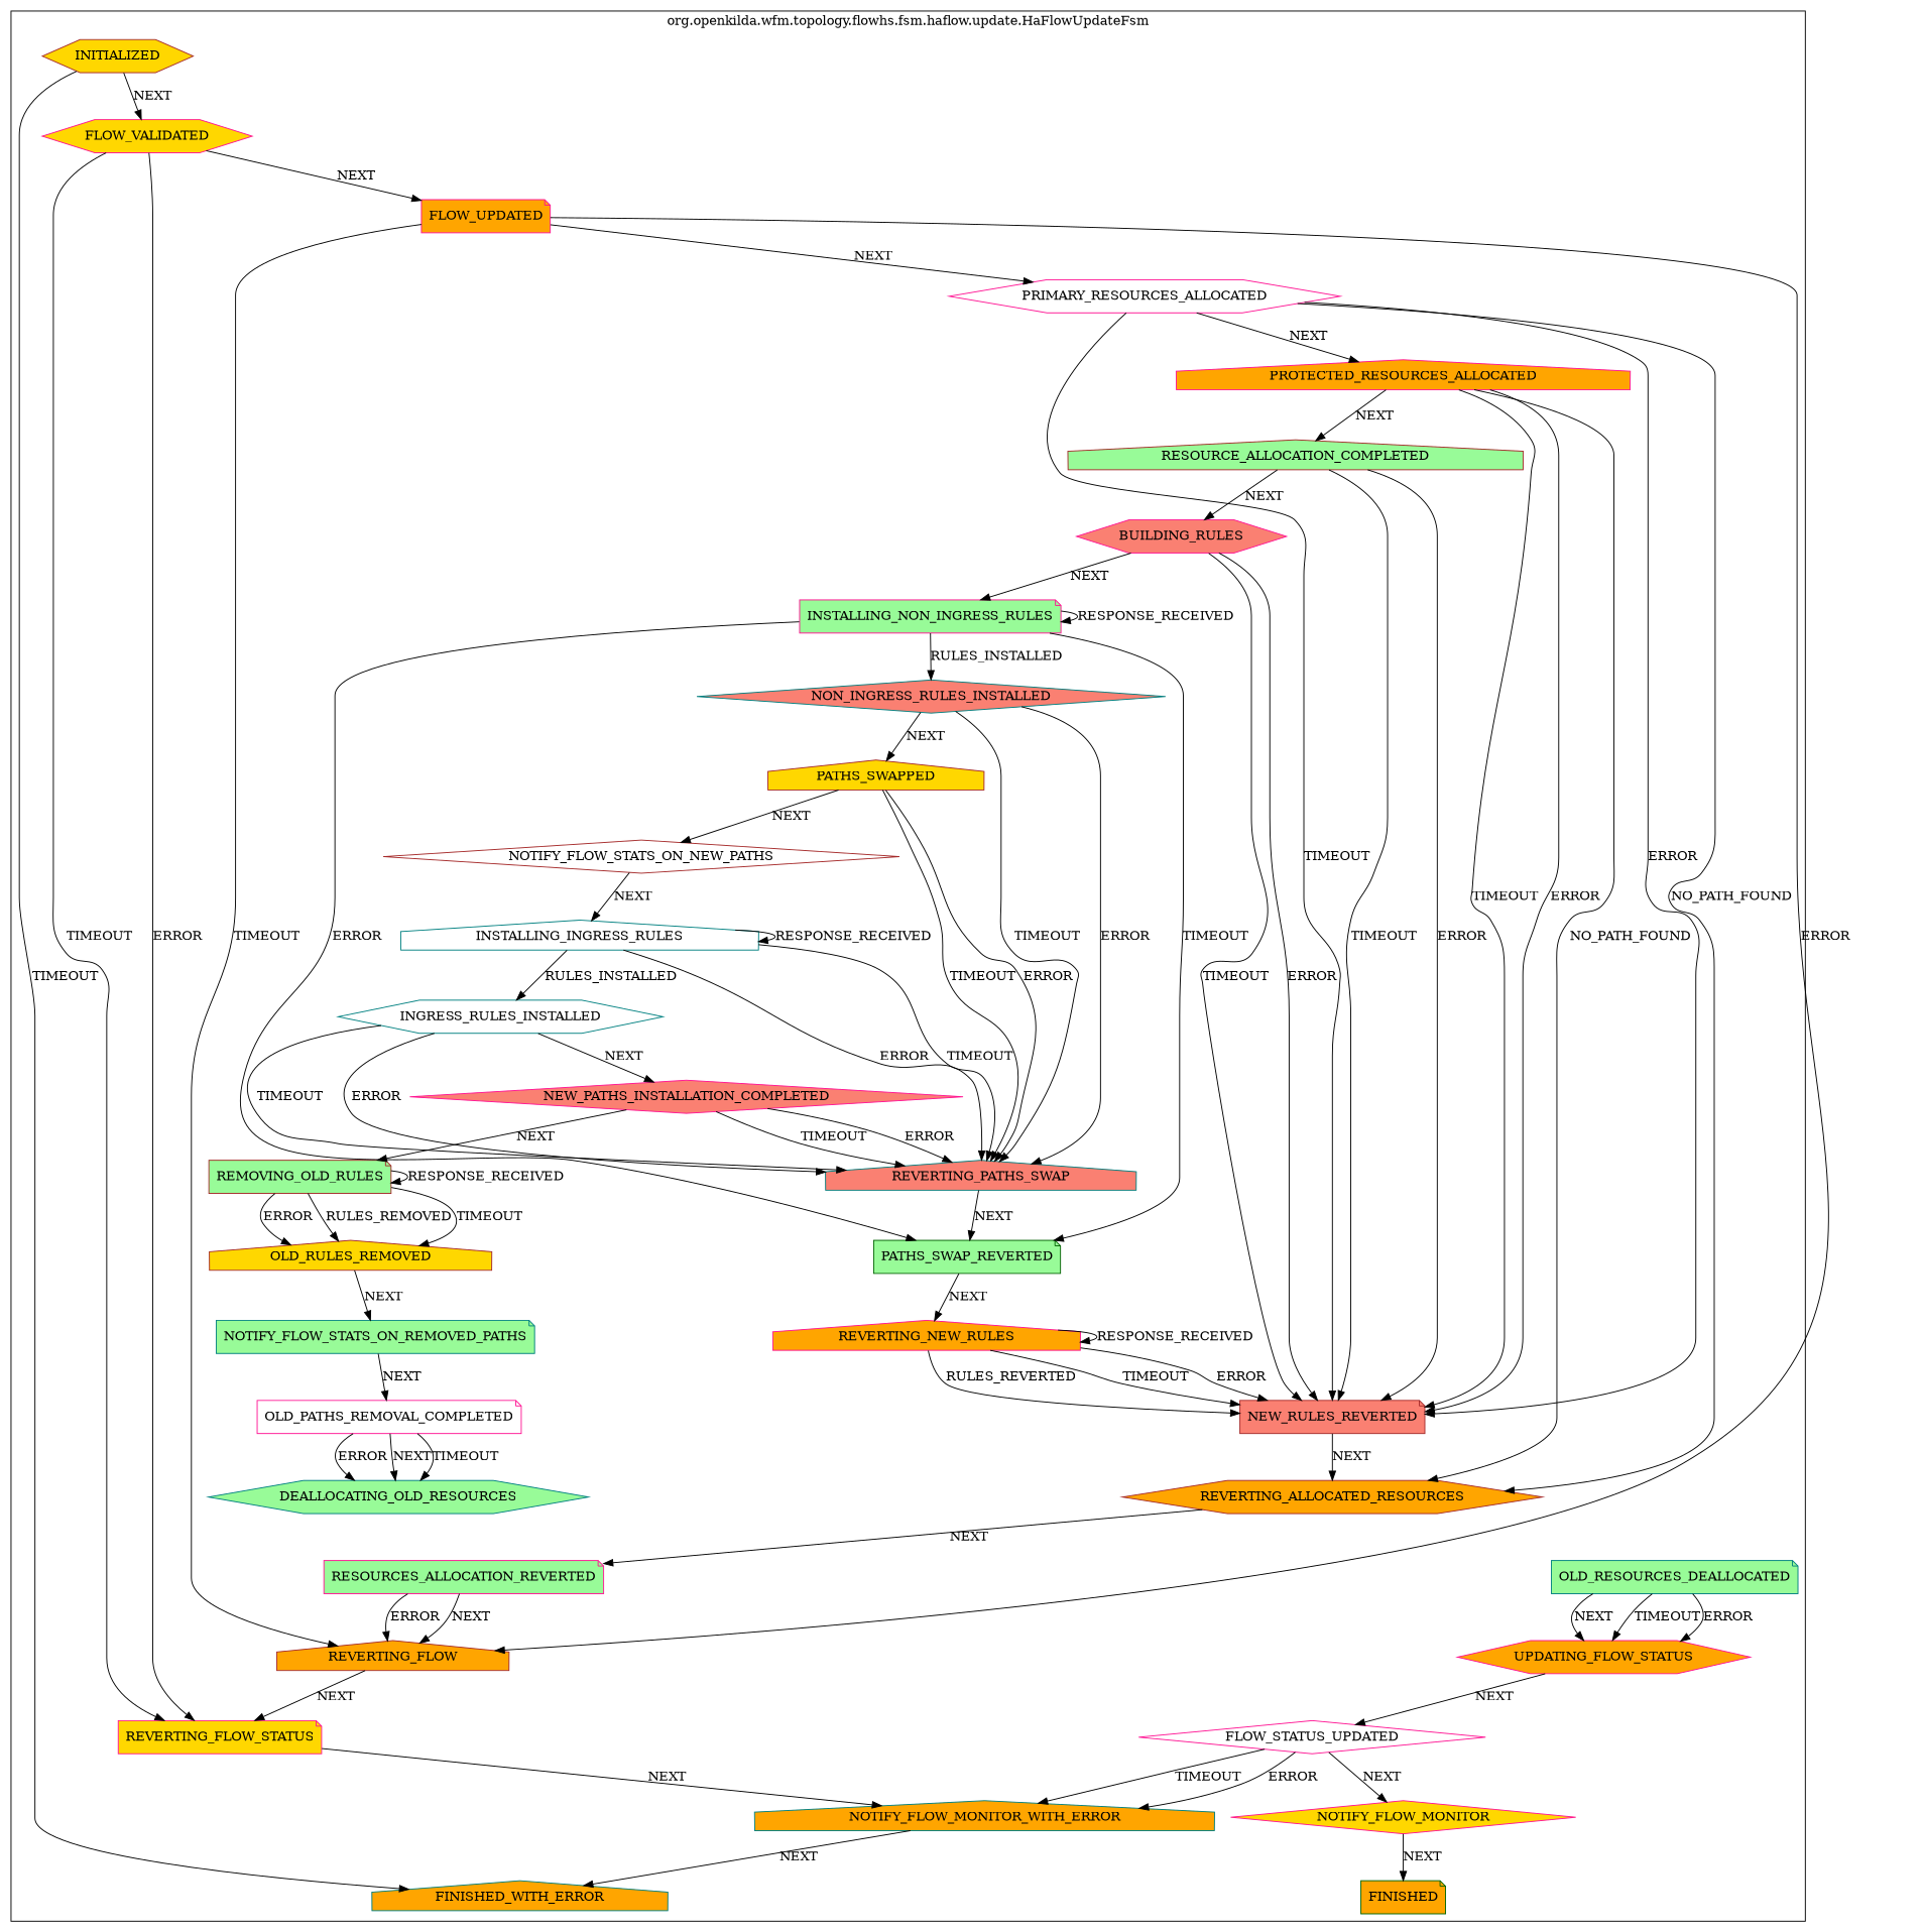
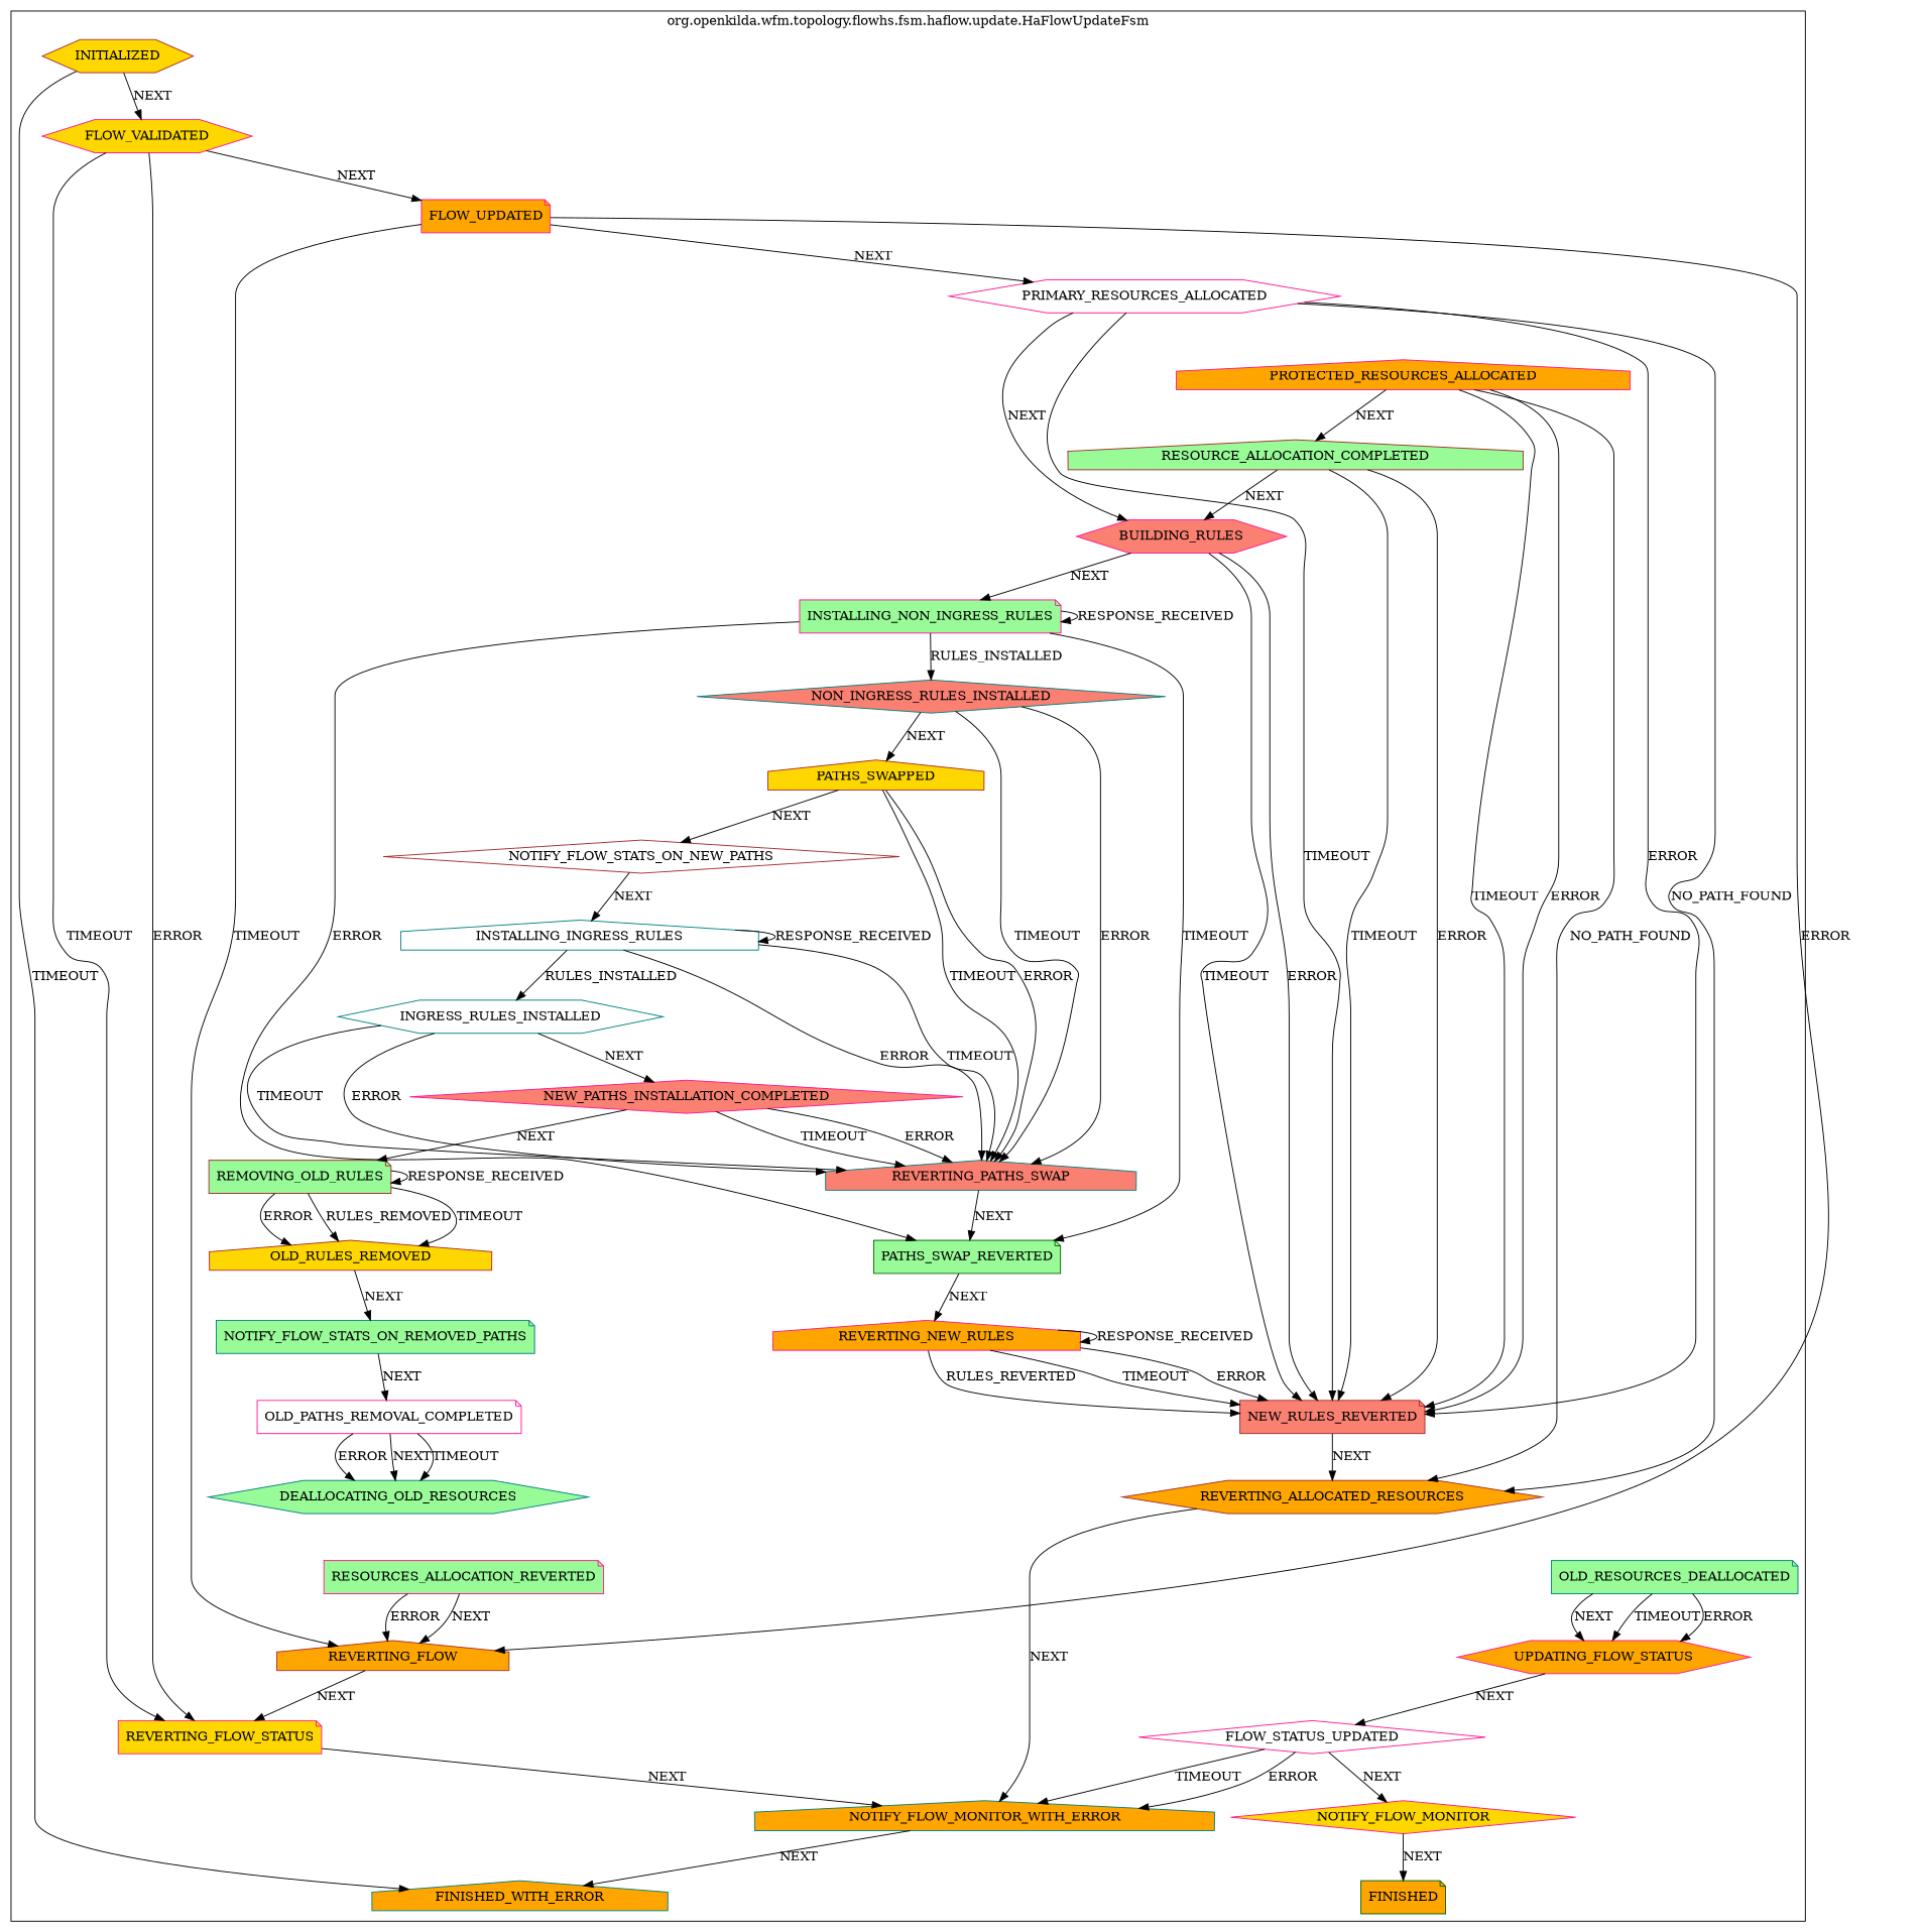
  digraph {
    compound=true
    node [color=deeppink fillcolor=orange shape=note style=filled]
    n1 [color=teal fillcolor=white label=INGRESS_RULES_INSTALLED shape=hexagon]
    n2 [fillcolor=salmon label=NEW_PATHS_INSTALLATION_COMPLETED shape=diamond]
    n3 [color=teal fillcolor=salmon label=REVERTING_PATHS_SWAP shape=house]
    n4 [fillcolor=white label=OLD_PATHS_REMOVAL_COMPLETED]
    n5 [color=teal fillcolor=palegreen label=DEALLOCATING_OLD_RESOURCES shape=hexagon]
    n6 [color=brown fillcolor=gold label=OLD_RULES_REMOVED shape=house]
    n7 [color=teal fillcolor=palegreen label=NOTIFY_FLOW_STATS_ON_REMOVED_PATHS]
    n8 [fillcolor=white label=FLOW_STATUS_UPDATED shape=diamond]
    n9 [fillcolor=gold label=NOTIFY_FLOW_MONITOR shape=diamond]
    n10 [color=teal label=NOTIFY_FLOW_MONITOR_WITH_ERROR shape=house]
    n11 [color=brown fillcolor=palegreen label=RESOURCE_ALLOCATION_COMPLETED shape=house]
    n12 [color=brown fillcolor=salmon label=NEW_RULES_REVERTED]
    n13 [fillcolor=salmon label=BUILDING_RULES shape=hexagon]
    n14 [color=brown fillcolor=palegreen label=REMOVING_OLD_RULES]
    n15 [fillcolor=palegreen label=RESOURCES_ALLOCATION_REVERTED]
    n16 [color=brown label=REVERTING_FLOW shape=house]
    n17 [color=teal fillcolor=palegreen label=OLD_RESOURCES_DEALLOCATED]
    n18 [color=darkgreen label=FINISHED]
    n19 [fillcolor=palegreen label=INSTALLING_NON_INGRESS_RULES]
    n20 [color=darkgreen fillcolor=palegreen label=PATHS_SWAP_REVERTED]
    n21 [color=teal fillcolor=salmon label=NON_INGRESS_RULES_INSTALLED shape=diamond]
    n22 [label=REVERTING_NEW_RULES shape=house]
    n23 [color=teal label=FINISHED_WITH_ERROR shape=house]
    n24 [color=brown label=REVERTING_ALLOCATED_RESOURCES shape=hexagon]
    n25 [label=FLOW_UPDATED]
    n26 [fillcolor=white label=PRIMARY_RESOURCES_ALLOCATED shape=hexagon]
    n27 [color=brown fillcolor=gold label=INITIALIZED shape=hexagon]
    n28 [fillcolor=gold label=FLOW_VALIDATED shape=hexagon]
    n29 [label=UPDATING_FLOW_STATUS shape=hexagon]
    n30 [label=PROTECTED_RESOURCES_ALLOCATED shape=house]
    n31 [fillcolor=gold label=REVERTING_FLOW_STATUS]
    n32 [color=brown fillcolor=gold label=PATHS_SWAPPED shape=house]
    n33 [color=brown fillcolor=white label=NOTIFY_FLOW_STATS_ON_NEW_PATHS shape=diamond]
    n34 [color=teal fillcolor=white label=INSTALLING_INGRESS_RULES shape=house]
    subgraph cluster_1 {
      label="org.openkilda.wfm.topology.flowhs.fsm.haflow.update.HaFlowUpdateFsm"
      n1
      n2
      n3
      n4
      n5
      n6
      n7
      n8
      n9
      n10
      n11
      n12
      n13
      n14
      n15
      n16
      n17
      n18
      n19
      n20
      n21
      n22
      n23
      n24
      n25
      n26
      n27
      n28
      n29
      n30
      n31
      n32
      n33
      n34
    }
    n1 -> n2 [label=NEXT]
    n1 -> n3 [label=TIMEOUT]
    n1 -> n3 [label=ERROR]
    n2 -> n3 [label=TIMEOUT]
    n2 -> n3 [label=ERROR]
    n2 -> n14 [label=NEXT]
    n3 -> n20 [label=NEXT]
    n4 -> n5 [label=NEXT]
    n4 -> n5 [label=TIMEOUT]
    n4 -> n5 [label=ERROR]
    n6 -> n7 [label=NEXT]
    n7 -> n4 [label=NEXT]
    n8 -> n9 [label=NEXT]
    n8 -> n10 [label=TIMEOUT]
    n8 -> n10 [label=ERROR]
    n9 -> n18 [label=NEXT]
    n10 -> n23 [label=NEXT]
    n11 -> n12 [label=TIMEOUT]
    n11 -> n12 [label=ERROR]
    n11 -> n13 [label=NEXT]
    n12 -> n24 [label=NEXT]
    n13 -> n12 [label=TIMEOUT]
    n13 -> n12 [label=ERROR]
    n13 -> n19 [label=NEXT]
    n14 -> n6 [label=RULES_REMOVED]
    n14 -> n6 [label=TIMEOUT]
    n14 -> n6 [label=ERROR]
    n14 -> n14 [label=RESPONSE_RECEIVED]
    n15 -> n16 [label=NEXT]
    n15 -> n16 [label=ERROR]
    n16 -> n31 [label=NEXT]
    n17 -> n29 [label=NEXT]
    n17 -> n29 [label=TIMEOUT]
    n17 -> n29 [label=ERROR]
    n19 -> n19 [label=RESPONSE_RECEIVED]
    n19 -> n20 [label=TIMEOUT]
    n19 -> n20 [label=ERROR]
    n19 -> n21 [label=RULES_INSTALLED]
    n20 -> n22 [label=NEXT]
    n21 -> n3 [label=TIMEOUT]
    n21 -> n3 [label=ERROR]
    n21 -> n32 [label=NEXT]
    n22 -> n12 [label=RULES_REVERTED]
    n22 -> n12 [label=TIMEOUT]
    n22 -> n12 [label=ERROR]
    n22 -> n22 [label=RESPONSE_RECEIVED]
-   n24 -> n15 [label=NEXT]
+   n24 -> n10 [label=NEXT]
    n25 -> n16 [label=TIMEOUT]
    n25 -> n16 [label=ERROR]
    n25 -> n26 [label=NEXT]
    n26 -> n12 [label=TIMEOUT]
    n26 -> n12 [label=ERROR]
    n26 -> n24 [label=NO_PATH_FOUND]
-   n26 -> n30 [label=NEXT]
+   n26 -> n13 [label=NEXT]
    n27 -> n23 [label=TIMEOUT]
    n27 -> n28 [label=NEXT]
    n28 -> n25 [label=NEXT]
    n28 -> n31 [label=TIMEOUT]
    n28 -> n31 [label=ERROR]
    n29 -> n8 [label=NEXT]
    n30 -> n11 [label=NEXT]
    n30 -> n12 [label=TIMEOUT]
    n30 -> n12 [label=ERROR]
    n30 -> n24 [label=NO_PATH_FOUND]
    n31 -> n10 [label=NEXT]
    n32 -> n3 [label=TIMEOUT]
    n32 -> n3 [label=ERROR]
    n32 -> n33 [label=NEXT]
    n33 -> n34 [label=NEXT]
    n34 -> n1 [label=RULES_INSTALLED]
    n34 -> n3 [label=TIMEOUT]
    n34 -> n3 [label=ERROR]
    n34 -> n34 [label=RESPONSE_RECEIVED]
  }
